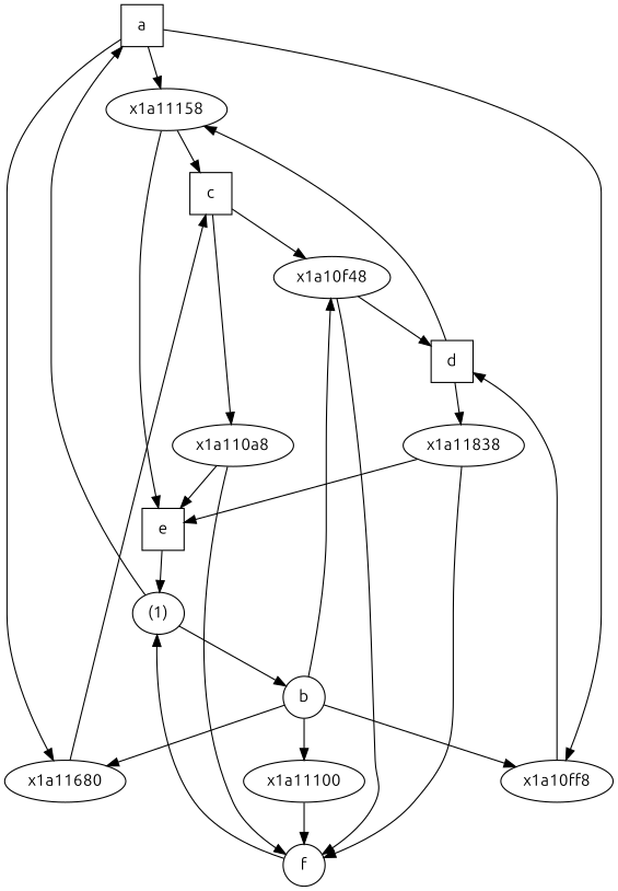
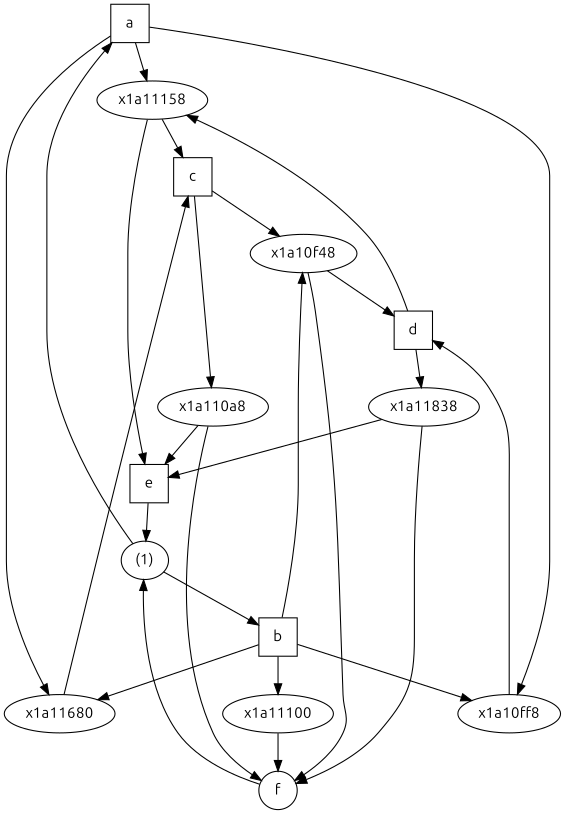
  digraph {
    fontname=Ubuntu
    node [fontname=Ubuntu]
    edge [fontname=Ubuntu]
    n1 [label=a shape=box width=0.5]
    x1a11158 [width=0.5]
    x1a11680 [width=0.5]
    x1a10ff8 [width=0.5]
    n5 [label=c shape=box width=0.5]
    n6 [label=e shape=box width=0.5]
    n7 [label=d shape=box width=0.5]
-   n8 [label=b shape=ellipse width=0.5]
+   n8 [label=b shape=box width=0.5]
    x1a10f48 [width=0.5]
    x1a11100 [width=0.5]
    n11 [label=f shape=ellipse width=0.5]
    x1a110a8 [width=0.5]
    x1a11838 [width=0.5]
    n14 [label="(1)" width=0.5]
    n1 -> x1a11158
    n1 -> x1a11680
    n1 -> x1a10ff8
    x1a11158 -> n5
    x1a11158 -> n6
    x1a11680 -> n5
    x1a10ff8 -> n7
    n5 -> x1a10f48
    n5 -> x1a110a8
    n6 -> n14
    n7 -> x1a11158
    n7 -> x1a11838
    n8 -> x1a11680
    n8 -> x1a10ff8
    n8 -> x1a10f48
    n8 -> x1a11100
    x1a10f48 -> n7
    x1a10f48 -> n11
    x1a11100 -> n11
    n11 -> n14
    x1a110a8 -> n6
    x1a110a8 -> n11
    x1a11838 -> n6
    x1a11838 -> n11
    n14 -> n1
    n14 -> n8
  }
